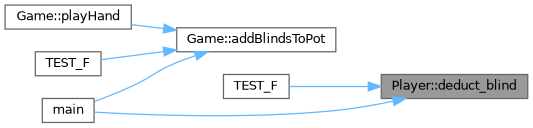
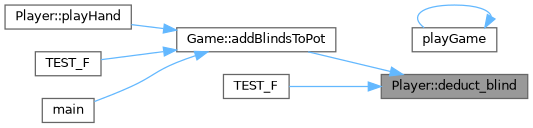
  digraph {
    rankdir=RL
    node [color=grey40 fillcolor=white fontname=Helvetica fontsize=10 shape=box style=filled]
    edge [color=steelblue1 dir=back fontname=Helvetica fontsize=10 labelfontname=Helvetica labelfontsize=10 style=solid]
    n1 [color=gray40 fillcolor=grey60 fontcolor=black height=0.2 label="Player::deduct_blind" width=0.4]
    n2 [height=0.2 label="Game::addBlindsToPot" width=0.4]
    n3 [height=0.2 label=TEST_F width=0.4]
-   n4 [height=0.2 label="Game::playHand" width=0.4]
+   n4 [height=0.2 label="Player::playHand" width=0.4]
    n5 [height=0.2 label=TEST_F width=0.4]
    n6 [height=0.2 label=main width=0.4]
-   n1 -> n6
+   n7 [height=0.2 label=playGame width=0.4]
+   n1 -> n2
    n1 -> n3
    n2 -> n4
    n2 -> n5
    n2 -> n6
+   n7 -> n7
  }
